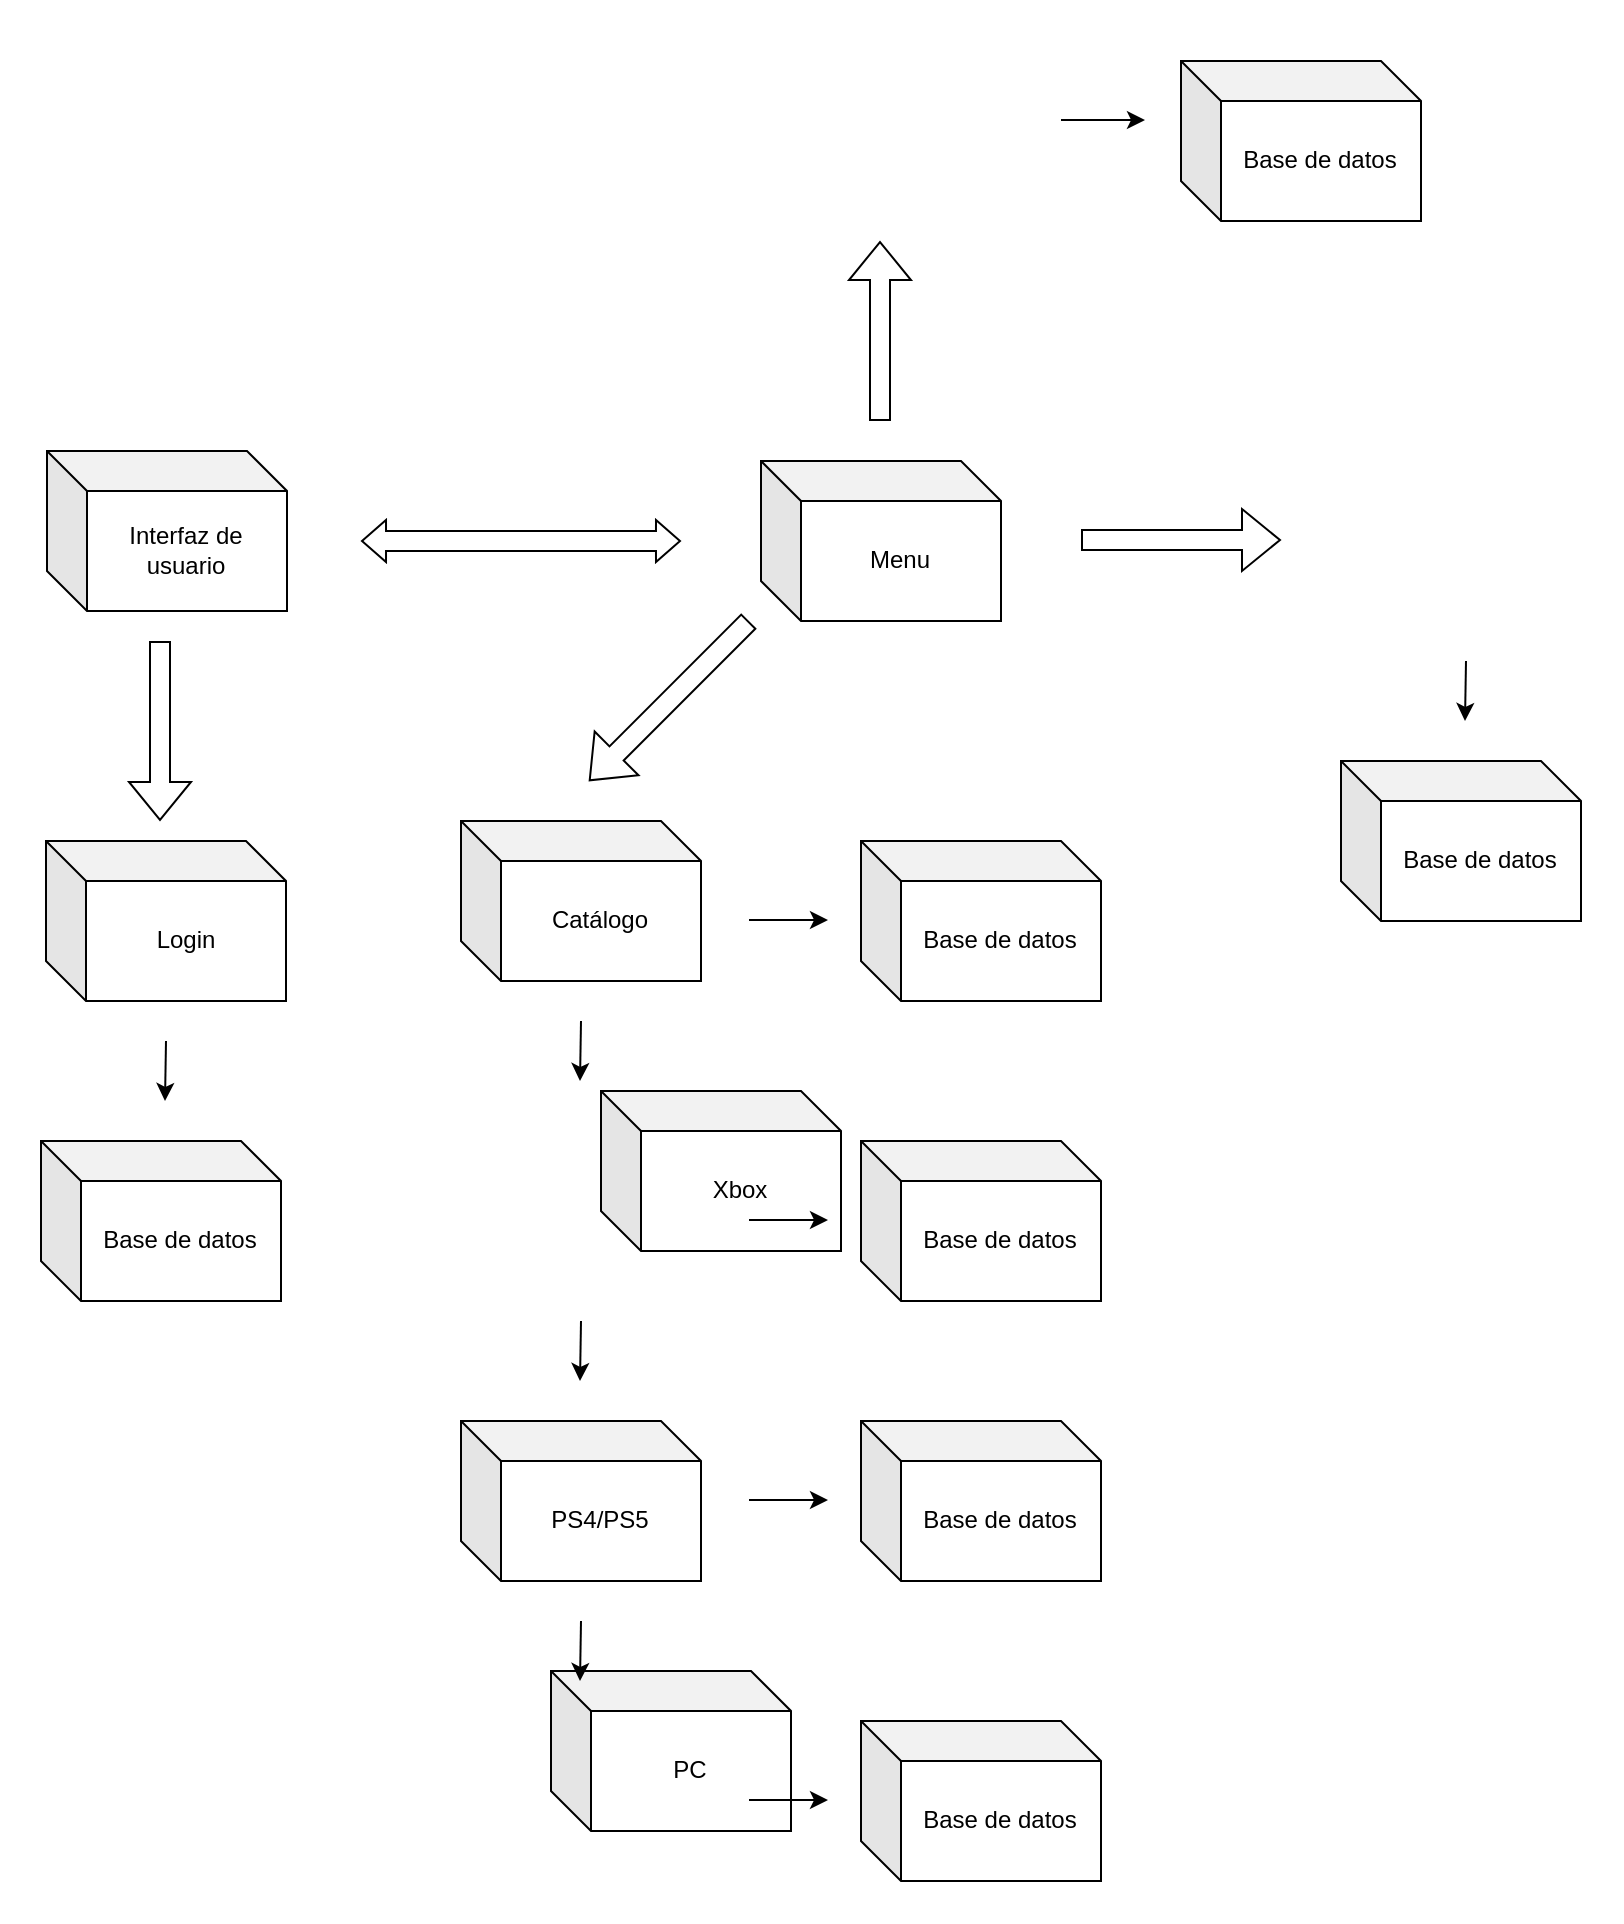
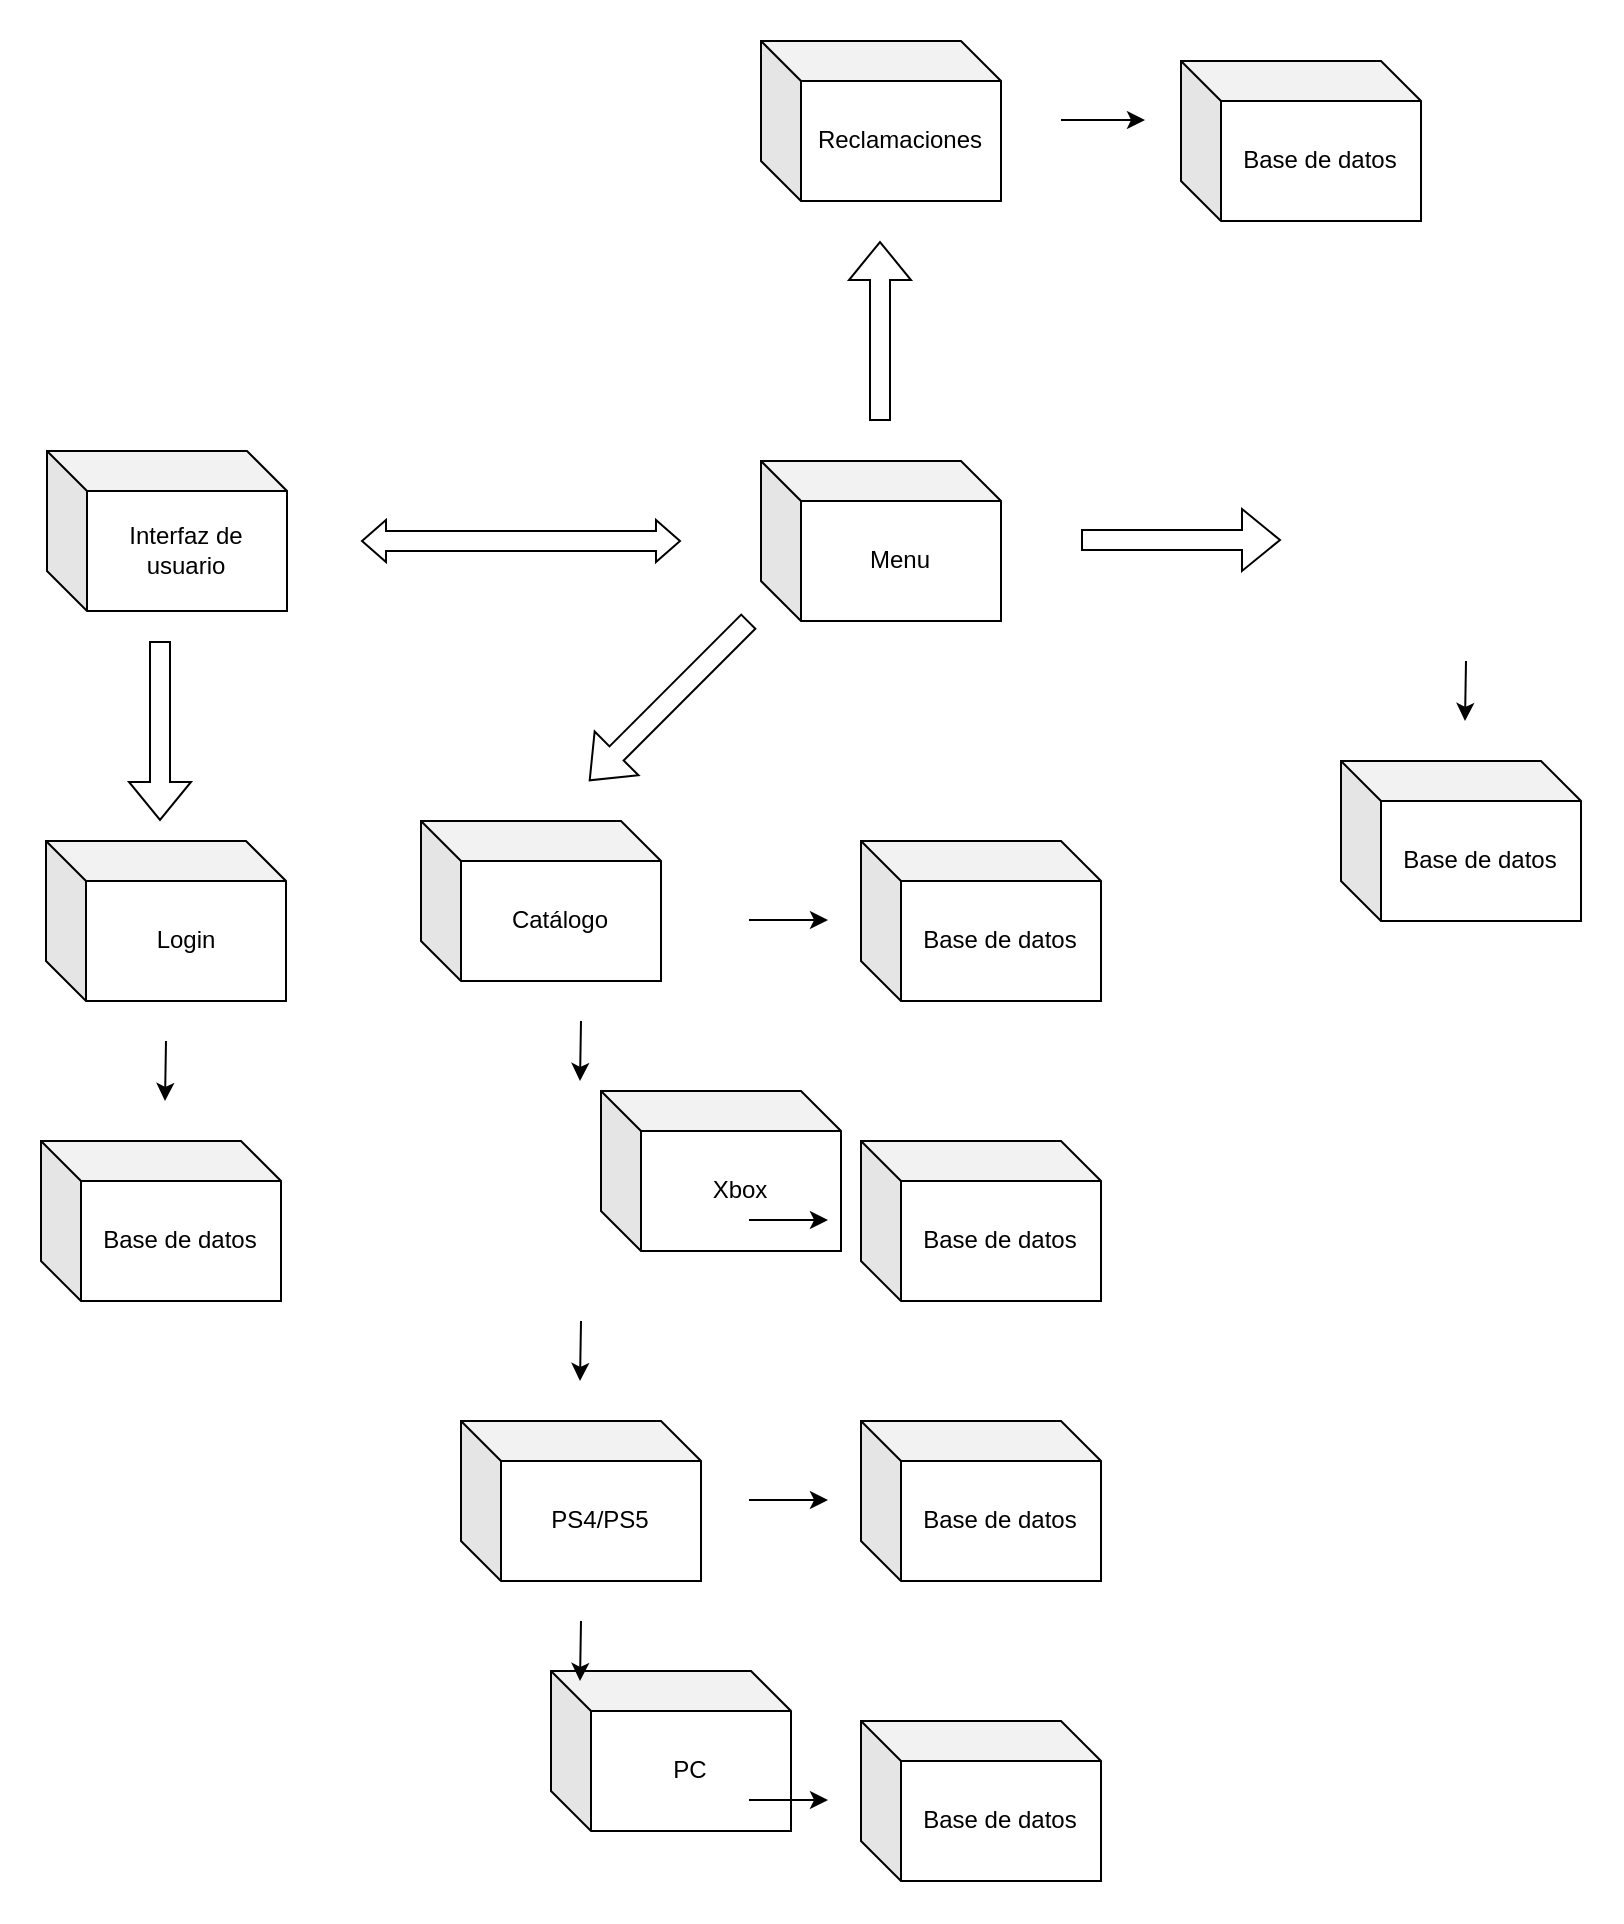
  <mxCell id="0" />
  <mxCell id="1" parent="0" />
  <mxCell id="2" value="" style="shape=flexArrow;endArrow=classic;html=1;rounded=0;" edge="1" parent="1"><mxGeometry width="50" height="50" relative="1" as="geometry"><mxPoint x="79.5" y="320" as="sourcePoint" /><mxPoint x="79.5" y="410" as="targetPoint" /></mxGeometry></mxCell>
  <mxCell id="3" value="" style="endArrow=classic;html=1;rounded=0;" edge="1" parent="1"><mxGeometry width="50" height="50" relative="1" as="geometry"><mxPoint x="82.5" y="520" as="sourcePoint" /><mxPoint x="82" y="550" as="targetPoint" /></mxGeometry></mxCell>
  <mxCell id="4" value="" style="shape=flexArrow;endArrow=classic;startArrow=classic;html=1;rounded=0;endWidth=10;endSize=3.67;startWidth=10;startSize=3.67;" edge="1" parent="1"><mxGeometry width="100" height="100" relative="1" as="geometry"><mxPoint x="180" y="270" as="sourcePoint" /><mxPoint x="340" y="270" as="targetPoint" /></mxGeometry></mxCell>
  <mxCell id="5" value="Login" style="shape=cube;whiteSpace=wrap;html=1;boundedLbl=1;backgroundOutline=1;darkOpacity=0.05;darkOpacity2=0.1;" vertex="1" parent="1"><mxGeometry x="22.5" y="420" width="120" height="80" as="geometry" /></mxCell>
  <mxCell id="6" value="&lt;span&gt;Base de datos&lt;/span&gt;" style="shape=cube;whiteSpace=wrap;html=1;boundedLbl=1;backgroundOutline=1;darkOpacity=0.05;darkOpacity2=0.1;" vertex="1" parent="1"><mxGeometry x="20" y="570" width="120" height="80" as="geometry" /></mxCell>
  <mxCell id="7" value="&lt;span&gt;Interfaz de usuario&lt;/span&gt;" style="shape=cube;whiteSpace=wrap;html=1;boundedLbl=1;backgroundOutline=1;darkOpacity=0.05;darkOpacity2=0.1;" vertex="1" parent="1"><mxGeometry x="23" y="225" width="120" height="80" as="geometry" /></mxCell>
  <mxCell id="8" value="&lt;span&gt;Menu&lt;/span&gt;" style="shape=cube;whiteSpace=wrap;html=1;boundedLbl=1;backgroundOutline=1;darkOpacity=0.05;darkOpacity2=0.1;" vertex="1" parent="1"><mxGeometry x="380" y="230" width="120" height="80" as="geometry" /></mxCell>
  <mxCell id="9" value="" style="shape=flexArrow;endArrow=classic;html=1;rounded=0;" edge="1" parent="1"><mxGeometry width="50" height="50" relative="1" as="geometry"><mxPoint x="374" y="310" as="sourcePoint" /><mxPoint x="294" y="390" as="targetPoint" /></mxGeometry></mxCell>
  <mxCell id="10" value="" style="shape=flexArrow;endArrow=classic;html=1;rounded=0;" edge="1" parent="1"><mxGeometry width="50" height="50" relative="1" as="geometry"><mxPoint x="540" y="269.5" as="sourcePoint" /><mxPoint x="640" y="269.5" as="targetPoint" /><Array as="points"><mxPoint x="640" y="269.5" /></Array></mxGeometry></mxCell>
- <mxCell id="11" value="Catálogo" style="shape=cube;whiteSpace=wrap;html=1;boundedLbl=1;backgroundOutline=1;darkOpacity=0.05;darkOpacity2=0.1;" vertex="1" parent="1"><mxGeometry x="230" y="410" width="120" height="80" as="geometry" /></mxCell>
+ <mxCell id="11" value="Catálogo" style="shape=cube;whiteSpace=wrap;html=1;boundedLbl=1;backgroundOutline=1;darkOpacity=0.05;darkOpacity2=0.1;" vertex="1" parent="1"><mxGeometry x="210" y="410" width="120" height="80" as="geometry" /></mxCell>
  <mxCell id="12" value="" style="endArrow=classic;html=1;rounded=0;" edge="1" parent="1"><mxGeometry width="50" height="50" relative="1" as="geometry"><mxPoint x="290" y="510" as="sourcePoint" /><mxPoint x="289.5" y="540" as="targetPoint" /></mxGeometry></mxCell>
  <mxCell id="13" value="Xbox" style="shape=cube;whiteSpace=wrap;html=1;boundedLbl=1;backgroundOutline=1;darkOpacity=0.05;darkOpacity2=0.1;" vertex="1" parent="1"><mxGeometry x="300" y="545" width="120" height="80" as="geometry" /></mxCell>
  <mxCell id="14" value="&lt;span&gt;PS4/PS5&lt;/span&gt;" style="shape=cube;whiteSpace=wrap;html=1;boundedLbl=1;backgroundOutline=1;darkOpacity=0.05;darkOpacity2=0.1;" vertex="1" parent="1"><mxGeometry x="230" y="710" width="120" height="80" as="geometry" /></mxCell>
  <mxCell id="15" value="&lt;span&gt;PC&lt;/span&gt;" style="shape=cube;whiteSpace=wrap;html=1;boundedLbl=1;backgroundOutline=1;darkOpacity=0.05;darkOpacity2=0.1;" vertex="1" parent="1"><mxGeometry x="275" y="835" width="120" height="80" as="geometry" /></mxCell>
  <mxCell id="16" value="" style="endArrow=classic;html=1;rounded=0;" edge="1" parent="1"><mxGeometry width="50" height="50" relative="1" as="geometry"><mxPoint x="290" y="810" as="sourcePoint" /><mxPoint x="289.5" y="840" as="targetPoint" /></mxGeometry></mxCell>
  <mxCell id="17" value="" style="endArrow=classic;html=1;rounded=0;" edge="1" parent="1"><mxGeometry width="50" height="50" relative="1" as="geometry"><mxPoint x="290" y="660" as="sourcePoint" /><mxPoint x="289.5" y="690" as="targetPoint" /></mxGeometry></mxCell>
  <mxCell id="18" value="" style="endArrow=classic;html=1;rounded=0;" edge="1" parent="1"><mxGeometry width="50" height="50" relative="1" as="geometry"><mxPoint x="374" y="899.5" as="sourcePoint" /><mxPoint x="413.5" y="899.5" as="targetPoint" /></mxGeometry></mxCell>
  <mxCell id="19" value="&lt;span&gt;Base de datos&lt;/span&gt;" style="shape=cube;whiteSpace=wrap;html=1;boundedLbl=1;backgroundOutline=1;darkOpacity=0.05;darkOpacity2=0.1;" vertex="1" parent="1"><mxGeometry x="430" y="860" width="120" height="80" as="geometry" /></mxCell>
  <mxCell id="20" value="" style="endArrow=classic;html=1;rounded=0;" edge="1" parent="1"><mxGeometry width="50" height="50" relative="1" as="geometry"><mxPoint x="374" y="749.5" as="sourcePoint" /><mxPoint x="413.5" y="749.5" as="targetPoint" /></mxGeometry></mxCell>
  <mxCell id="21" value="&lt;span&gt;Base de datos&lt;/span&gt;" style="shape=cube;whiteSpace=wrap;html=1;boundedLbl=1;backgroundOutline=1;darkOpacity=0.05;darkOpacity2=0.1;" vertex="1" parent="1"><mxGeometry x="430" y="710" width="120" height="80" as="geometry" /></mxCell>
  <mxCell id="22" value="" style="endArrow=classic;html=1;rounded=0;" edge="1" parent="1"><mxGeometry width="50" height="50" relative="1" as="geometry"><mxPoint x="374" y="609.5" as="sourcePoint" /><mxPoint x="413.5" y="609.5" as="targetPoint" /></mxGeometry></mxCell>
  <mxCell id="23" value="&lt;span&gt;Base de datos&lt;/span&gt;" style="shape=cube;whiteSpace=wrap;html=1;boundedLbl=1;backgroundOutline=1;darkOpacity=0.05;darkOpacity2=0.1;" vertex="1" parent="1"><mxGeometry x="430" y="570" width="120" height="80" as="geometry" /></mxCell>
  <mxCell id="24" value="" style="endArrow=classic;html=1;rounded=0;" edge="1" parent="1"><mxGeometry width="50" height="50" relative="1" as="geometry"><mxPoint x="374" y="459.5" as="sourcePoint" /><mxPoint x="413.5" y="459.5" as="targetPoint" /></mxGeometry></mxCell>
  <mxCell id="25" value="&lt;span&gt;Base de datos&lt;/span&gt;" style="shape=cube;whiteSpace=wrap;html=1;boundedLbl=1;backgroundOutline=1;darkOpacity=0.05;darkOpacity2=0.1;" vertex="1" parent="1"><mxGeometry x="430" y="420" width="120" height="80" as="geometry" /></mxCell>
  <mxCell id="26" value="" style="shape=flexArrow;endArrow=classic;html=1;rounded=0;" edge="1" parent="1"><mxGeometry width="50" height="50" relative="1" as="geometry"><mxPoint x="439.5" y="210" as="sourcePoint" /><mxPoint x="439.5" y="120" as="targetPoint" /><Array as="points"><mxPoint x="439.5" y="120" /></Array></mxGeometry></mxCell>
+ <mxCell id="27" value="&lt;span&gt;Reclamaciones&lt;/span&gt;" style="shape=cube;whiteSpace=wrap;html=1;boundedLbl=1;backgroundOutline=1;darkOpacity=0.05;darkOpacity2=0.1;" vertex="1" parent="1"><mxGeometry x="380" y="20" width="120" height="80" as="geometry" /></mxCell>
  <mxCell id="28" value="" style="endArrow=classic;html=1;rounded=0;" edge="1" parent="1"><mxGeometry width="50" height="50" relative="1" as="geometry"><mxPoint x="732.5" y="330" as="sourcePoint" /><mxPoint x="732" y="360" as="targetPoint" /></mxGeometry></mxCell>
  <mxCell id="29" value="&lt;span&gt;Base de datos&lt;/span&gt;" style="shape=cube;whiteSpace=wrap;html=1;boundedLbl=1;backgroundOutline=1;darkOpacity=0.05;darkOpacity2=0.1;" vertex="1" parent="1"><mxGeometry x="670" y="380" width="120" height="80" as="geometry" /></mxCell>
  <mxCell id="30" value="" style="endArrow=classic;html=1;rounded=0;" edge="1" parent="1"><mxGeometry width="50" height="50" relative="1" as="geometry"><mxPoint x="530" y="59.5" as="sourcePoint" /><mxPoint x="572" y="59.5" as="targetPoint" /></mxGeometry></mxCell>
  <mxCell id="31" value="&lt;span&gt;Base de datos&lt;/span&gt;" style="shape=cube;whiteSpace=wrap;html=1;boundedLbl=1;backgroundOutline=1;darkOpacity=0.05;darkOpacity2=0.1;" vertex="1" parent="1"><mxGeometry x="590" y="30" width="120" height="80" as="geometry" /></mxCell>
